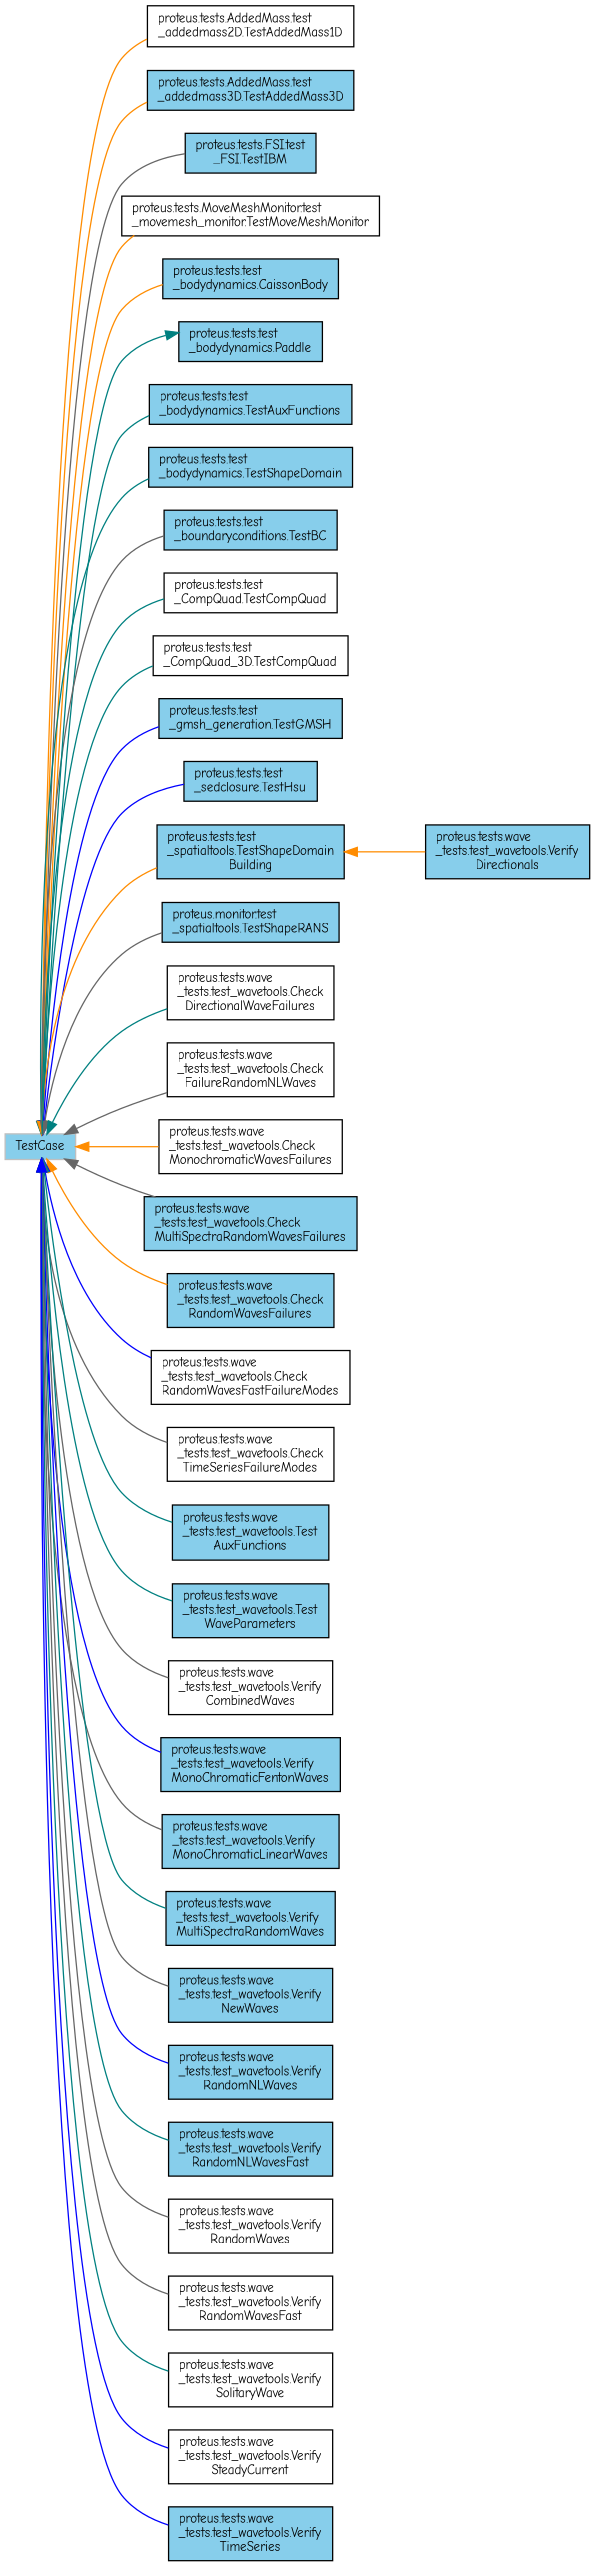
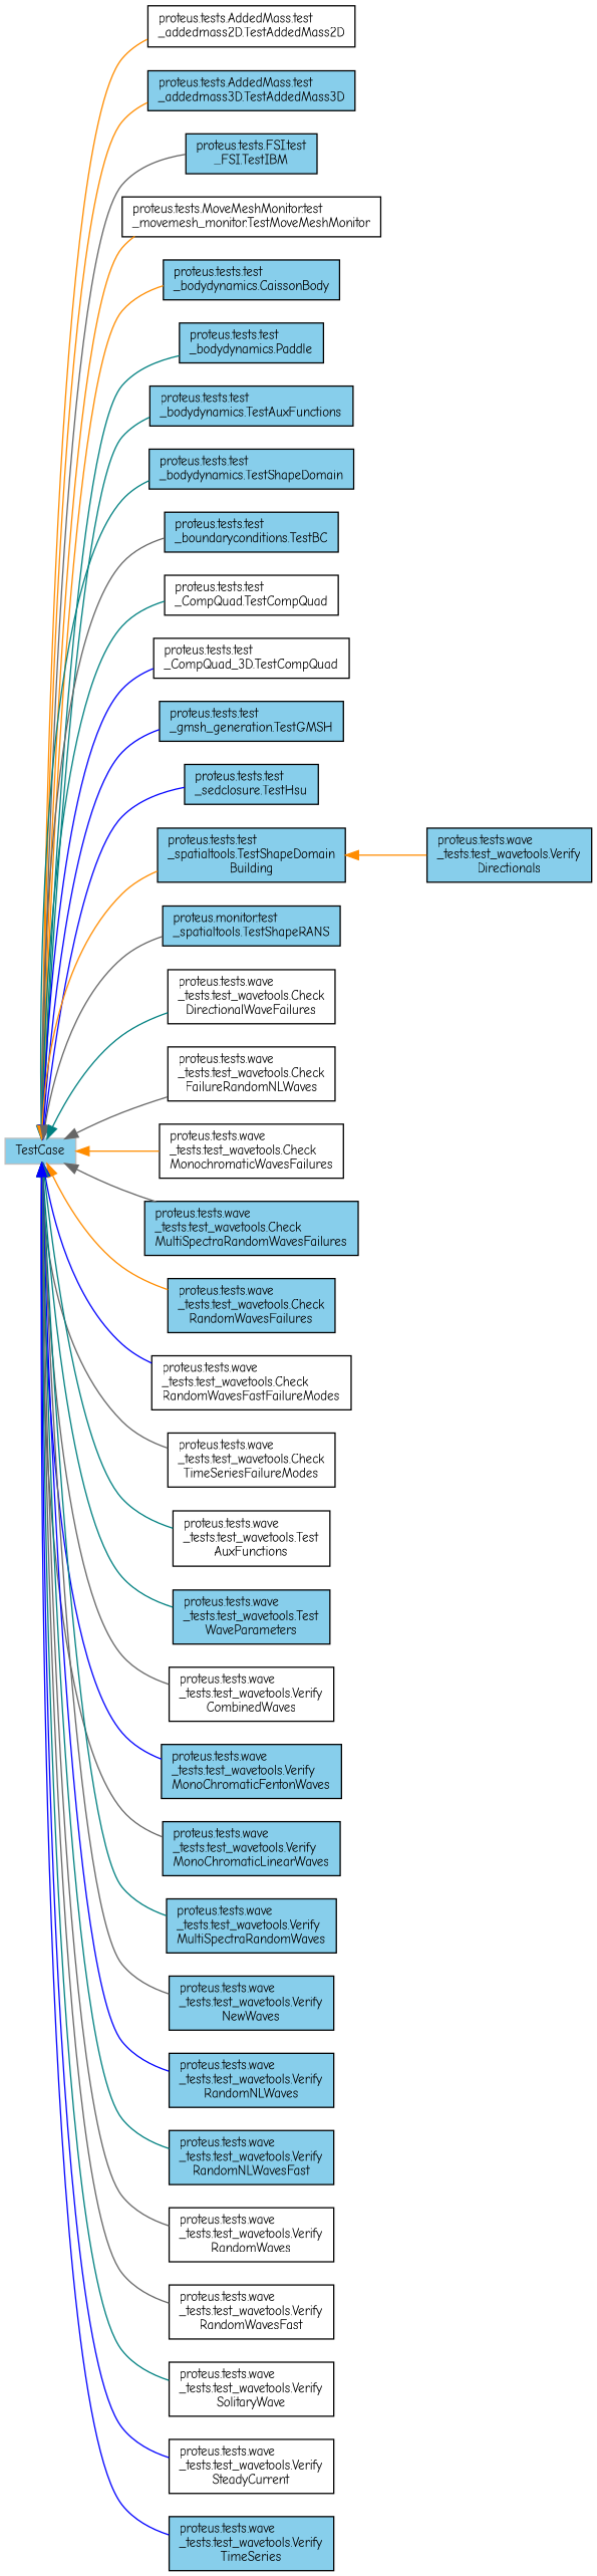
  digraph {
    fontname="Comic Neue"
    rankdir=LR
    node [color=black fillcolor=skyblue fontname="Comic Neue" fontsize=10 shape=record style=filled]
    edge [color=gray40 dir=back fontname="Comic Neue" fontsize=10 labelfontname=Helvetica labelfontsize=10 style=solid]
    n1 [color=grey75 height=0.2 label=TestCase width=0.4]
-   n2 [fillcolor=white height=0.2 label="proteus.tests.AddedMass.test\l_addedmass2D.TestAddedMass1D" width=0.4]
+   n2 [fillcolor=white height=0.2 label="proteus.tests.AddedMass.test\l_addedmass2D.TestAddedMass2D" width=0.4]
    n3 [height=0.2 label="proteus.tests.AddedMass.test\l_addedmass3D.TestAddedMass3D" width=0.4]
    n4 [height=0.2 label="proteus.tests.FSI.test\l_FSI.TestIBM" width=0.4]
    n5 [fillcolor=white height=0.2 label="proteus.tests.MoveMeshMonitor.test\l_movemesh_monitor.TestMoveMeshMonitor" width=0.4]
    n6 [height=0.2 label="proteus.tests.test\l_bodydynamics.CaissonBody" width=0.4]
    n7 [height=0.2 label="proteus.tests.test\l_bodydynamics.Paddle" width=0.4]
    n8 [height=0.2 label="proteus.tests.test\l_bodydynamics.TestAuxFunctions" width=0.4]
    n9 [height=0.2 label="proteus.tests.test\l_bodydynamics.TestShapeDomain" width=0.4]
    n10 [height=0.2 label="proteus.tests.test\l_boundaryconditions.TestBC" width=0.4]
    n11 [fillcolor=white height=0.2 label="proteus.tests.test\l_CompQuad.TestCompQuad" width=0.4]
    n12 [fillcolor=white height=0.2 label="proteus.tests.test\l_CompQuad_3D.TestCompQuad" width=0.4]
    n13 [height=0.2 label="proteus.tests.test\l_gmsh_generation.TestGMSH" width=0.4]
    n14 [height=0.2 label="proteus.tests.test\l_sedclosure.TestHsu" width=0.4]
    n15 [height=0.2 label="proteus.tests.test\l_spatialtools.TestShapeDomain\lBuilding" width=0.4]
    n16 [height=0.2 label="proteus.monitor.test\l_spatialtools.TestShapeRANS" width=0.4]
    n17 [fillcolor=white height=0.2 label="proteus.tests.wave\l_tests.test_wavetools.Check\lDirectionalWaveFailures" width=0.4]
    n18 [fillcolor=white height=0.2 label="proteus.tests.wave\l_tests.test_wavetools.Check\lFailureRandomNLWaves" width=0.4]
    n19 [fillcolor=white height=0.2 label="proteus.tests.wave\l_tests.test_wavetools.Check\lMonochromaticWavesFailures" width=0.4]
    n20 [height=0.2 label="proteus.tests.wave\l_tests.test_wavetools.Check\lMultiSpectraRandomWavesFailures" width=0.4]
    n21 [height=0.2 label="proteus.tests.wave\l_tests.test_wavetools.Check\lRandomWavesFailures" width=0.4]
    n22 [fillcolor=white height=0.2 label="proteus.tests.wave\l_tests.test_wavetools.Check\lRandomWavesFastFailureModes" width=0.4]
    n23 [fillcolor=white height=0.2 label="proteus.tests.wave\l_tests.test_wavetools.Check\lTimeSeriesFailureModes" width=0.4]
-   n24 [height=0.2 label="proteus.tests.wave\l_tests.test_wavetools.Test\lAuxFunctions" width=0.4]
+   n24 [fillcolor=white height=0.2 label="proteus.tests.wave\l_tests.test_wavetools.Test\lAuxFunctions" width=0.4]
    n25 [height=0.2 label="proteus.tests.wave\l_tests.test_wavetools.Test\lWaveParameters" width=0.4]
    n26 [fillcolor=white height=0.2 label="proteus.tests.wave\l_tests.test_wavetools.Verify\lCombinedWaves" width=0.4]
    n27 [height=0.2 label="proteus.tests.wave\l_tests.test_wavetools.Verify\lMonoChromaticFentonWaves" width=0.4]
    n28 [height=0.2 label="proteus.tests.wave\l_tests.test_wavetools.Verify\lMonoChromaticLinearWaves" width=0.4]
    n29 [height=0.2 label="proteus.tests.wave\l_tests.test_wavetools.Verify\lMultiSpectraRandomWaves" width=0.4]
    n30 [height=0.2 label="proteus.tests.wave\l_tests.test_wavetools.Verify\lNewWaves" width=0.4]
    n31 [height=0.2 label="proteus.tests.wave\l_tests.test_wavetools.Verify\lRandomNLWaves" width=0.4]
    n32 [height=0.2 label="proteus.tests.wave\l_tests.test_wavetools.Verify\lRandomNLWavesFast" width=0.4]
    n33 [fillcolor=white height=0.2 label="proteus.tests.wave\l_tests.test_wavetools.Verify\lRandomWaves" width=0.4]
    n34 [fillcolor=white height=0.2 label="proteus.tests.wave\l_tests.test_wavetools.Verify\lRandomWavesFast" width=0.4]
    n35 [fillcolor=white height=0.2 label="proteus.tests.wave\l_tests.test_wavetools.Verify\lSolitaryWave" width=0.4]
    n36 [fillcolor=white height=0.2 label="proteus.tests.wave\l_tests.test_wavetools.Verify\lSteadyCurrent" width=0.4]
    n37 [height=0.2 label="proteus.tests.wave\l_tests.test_wavetools.Verify\lTimeSeries" width=0.4]
    n38 [height=0.2 label="proteus.tests.wave\l_tests.test_wavetools.Verify\lDirectionals" width=0.4]
    n1 -> n2 [color=darkorange]
    n1 -> n3 [color=darkorange]
    n1 -> n4
    n1 -> n5 [color=darkorange]
    n1 -> n6 [color=darkorange]
-   n7 -> n1 [color=teal]
+   n1 -> n7 [color=teal]
    n1 -> n8 [color=teal]
    n1 -> n9 [color=teal]
    n1 -> n10
    n1 -> n11 [color=teal]
-   n1 -> n12 [color=teal]
+   n1 -> n12 [color=blue]
    n1 -> n13 [color=blue]
    n1 -> n14 [color=blue]
    n1 -> n15 [color=darkorange]
    n1 -> n16
    n1 -> n17 [color=teal]
    n1 -> n18
    n1 -> n19 [color=darkorange]
    n1 -> n20
    n1 -> n21 [color=darkorange]
    n1 -> n22 [color=blue]
    n1 -> n23
    n1 -> n24 [color=teal]
    n1 -> n25 [color=teal]
    n1 -> n26
    n1 -> n27 [color=blue]
    n1 -> n28
    n1 -> n29 [color=teal]
    n1 -> n30
    n1 -> n31 [color=blue]
    n1 -> n32 [color=teal]
    n1 -> n33
    n1 -> n34
    n1 -> n35 [color=teal]
    n1 -> n36 [color=blue]
    n1 -> n37 [color=blue]
    n15 -> n38 [color=darkorange]
  }
